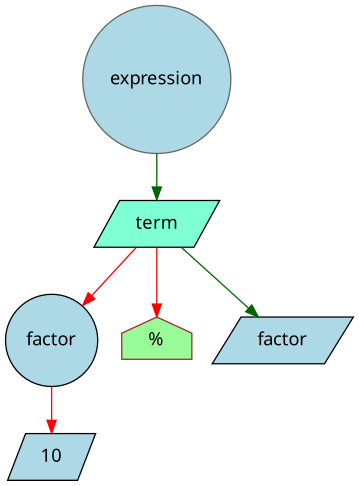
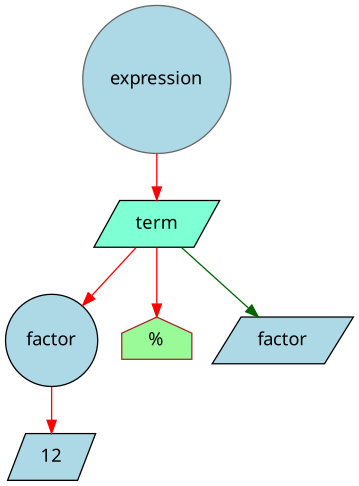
  digraph {
    fontname="Noto Sans"
    node [color=black fillcolor=lightblue fontname="Noto Sans" shape=parallelogram style=filled]
    edge [color=red fontname="Noto Sans"]
    n1 [color=gray40 label=expression shape=circle]
    n2 [fillcolor=aquamarine label=term]
    n3 [label=factor shape=circle]
    n4 [color=brown fillcolor=palegreen label="%" shape=house]
    n5 [label=factor]
-   n6 [label=10]
-   n1 -> n2 [color=darkgreen]
+   n6 [label=12]
+   n1 -> n2
    n2 -> n3
    n2 -> n4
    n2 -> n5 [color=darkgreen]
    n3 -> n6
  }
